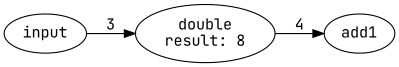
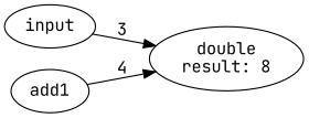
  digraph {
    fontname="JetBrains Mono"
    rankdir=LR
    node [fontname="JetBrains Mono"]
    edge [fontname="JetBrains Mono"]
    n1 [label="double\nresult: 8"]
    input
    add1
    input -> n1 [label=3]
-   n1 -> add1 [label=4]
+   add1 -> n1 [label=4]
  }
